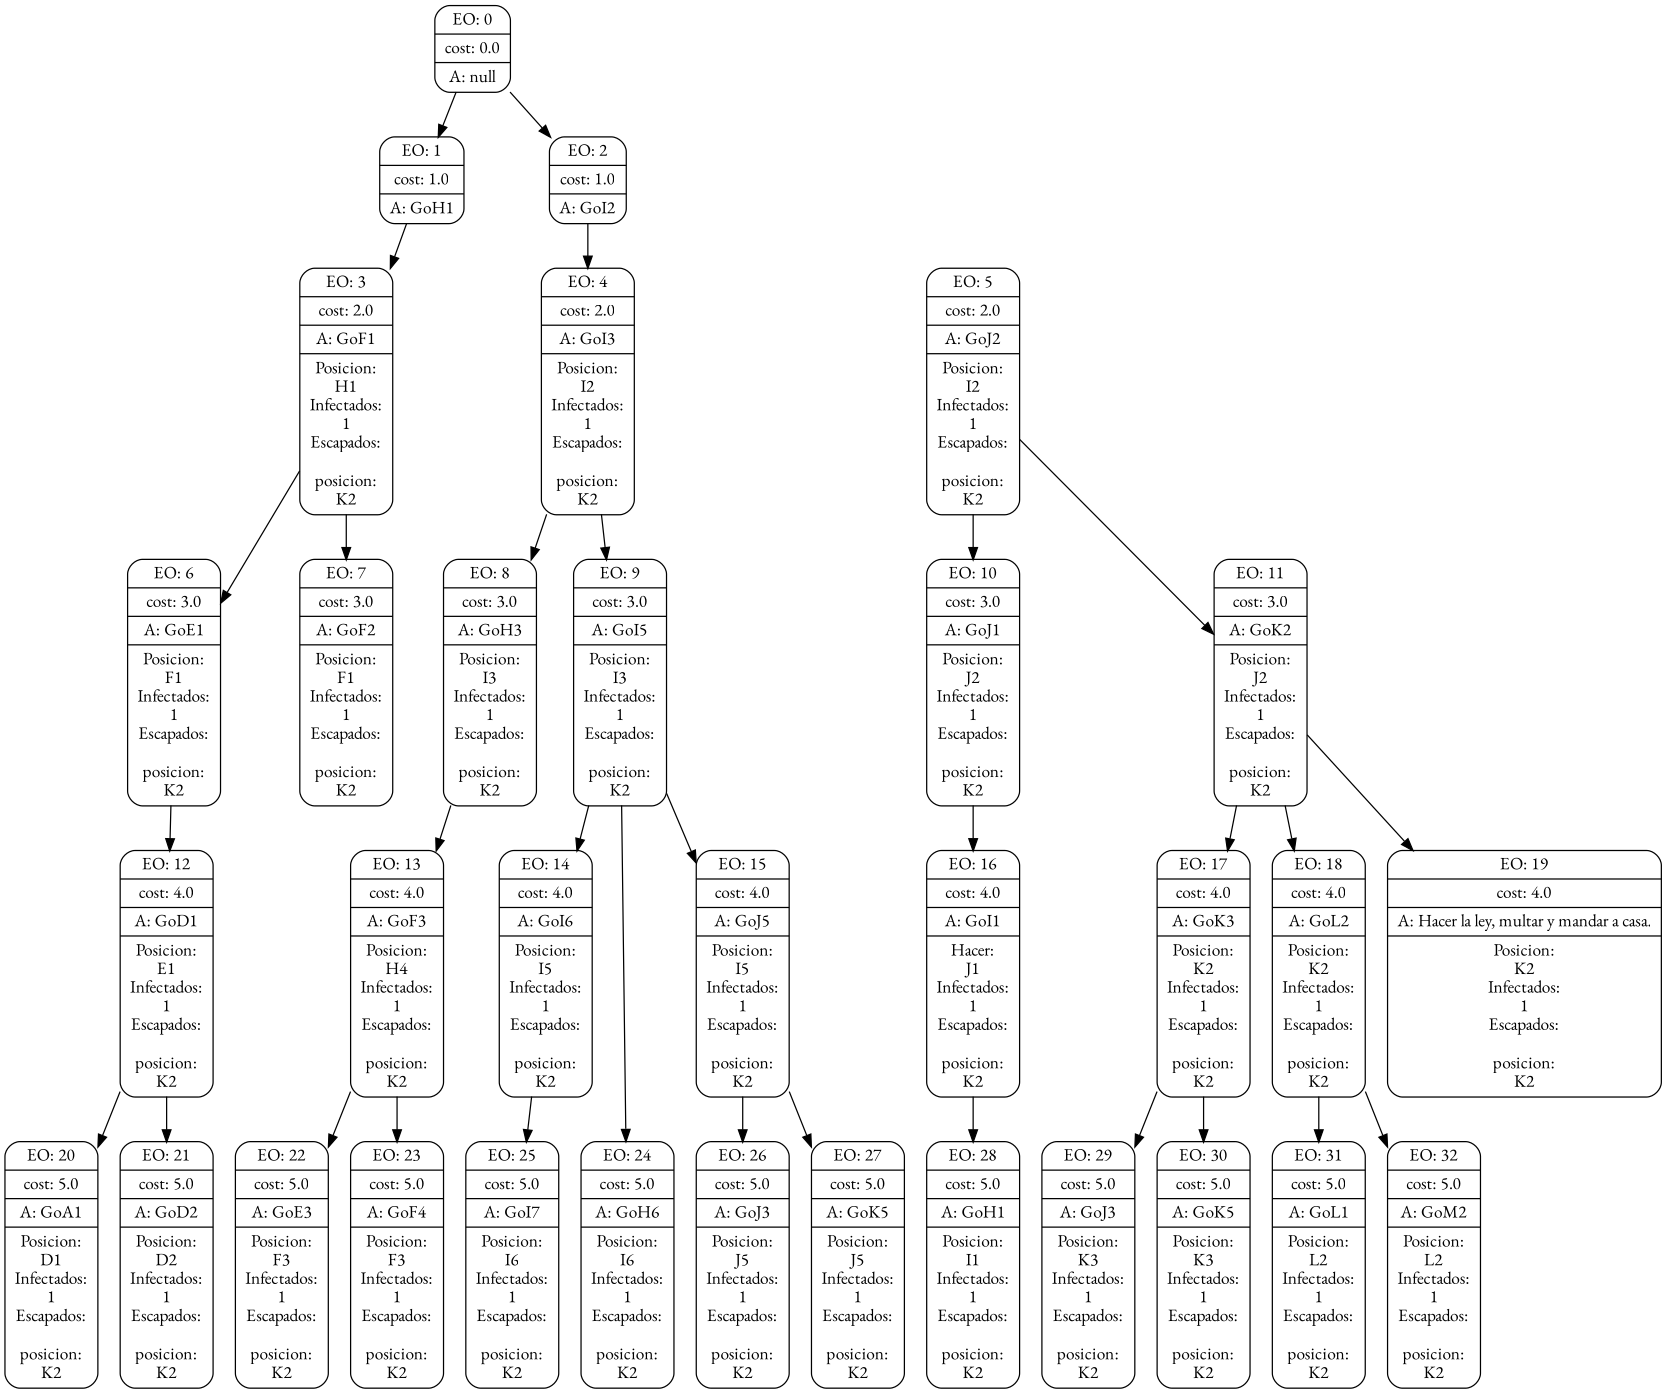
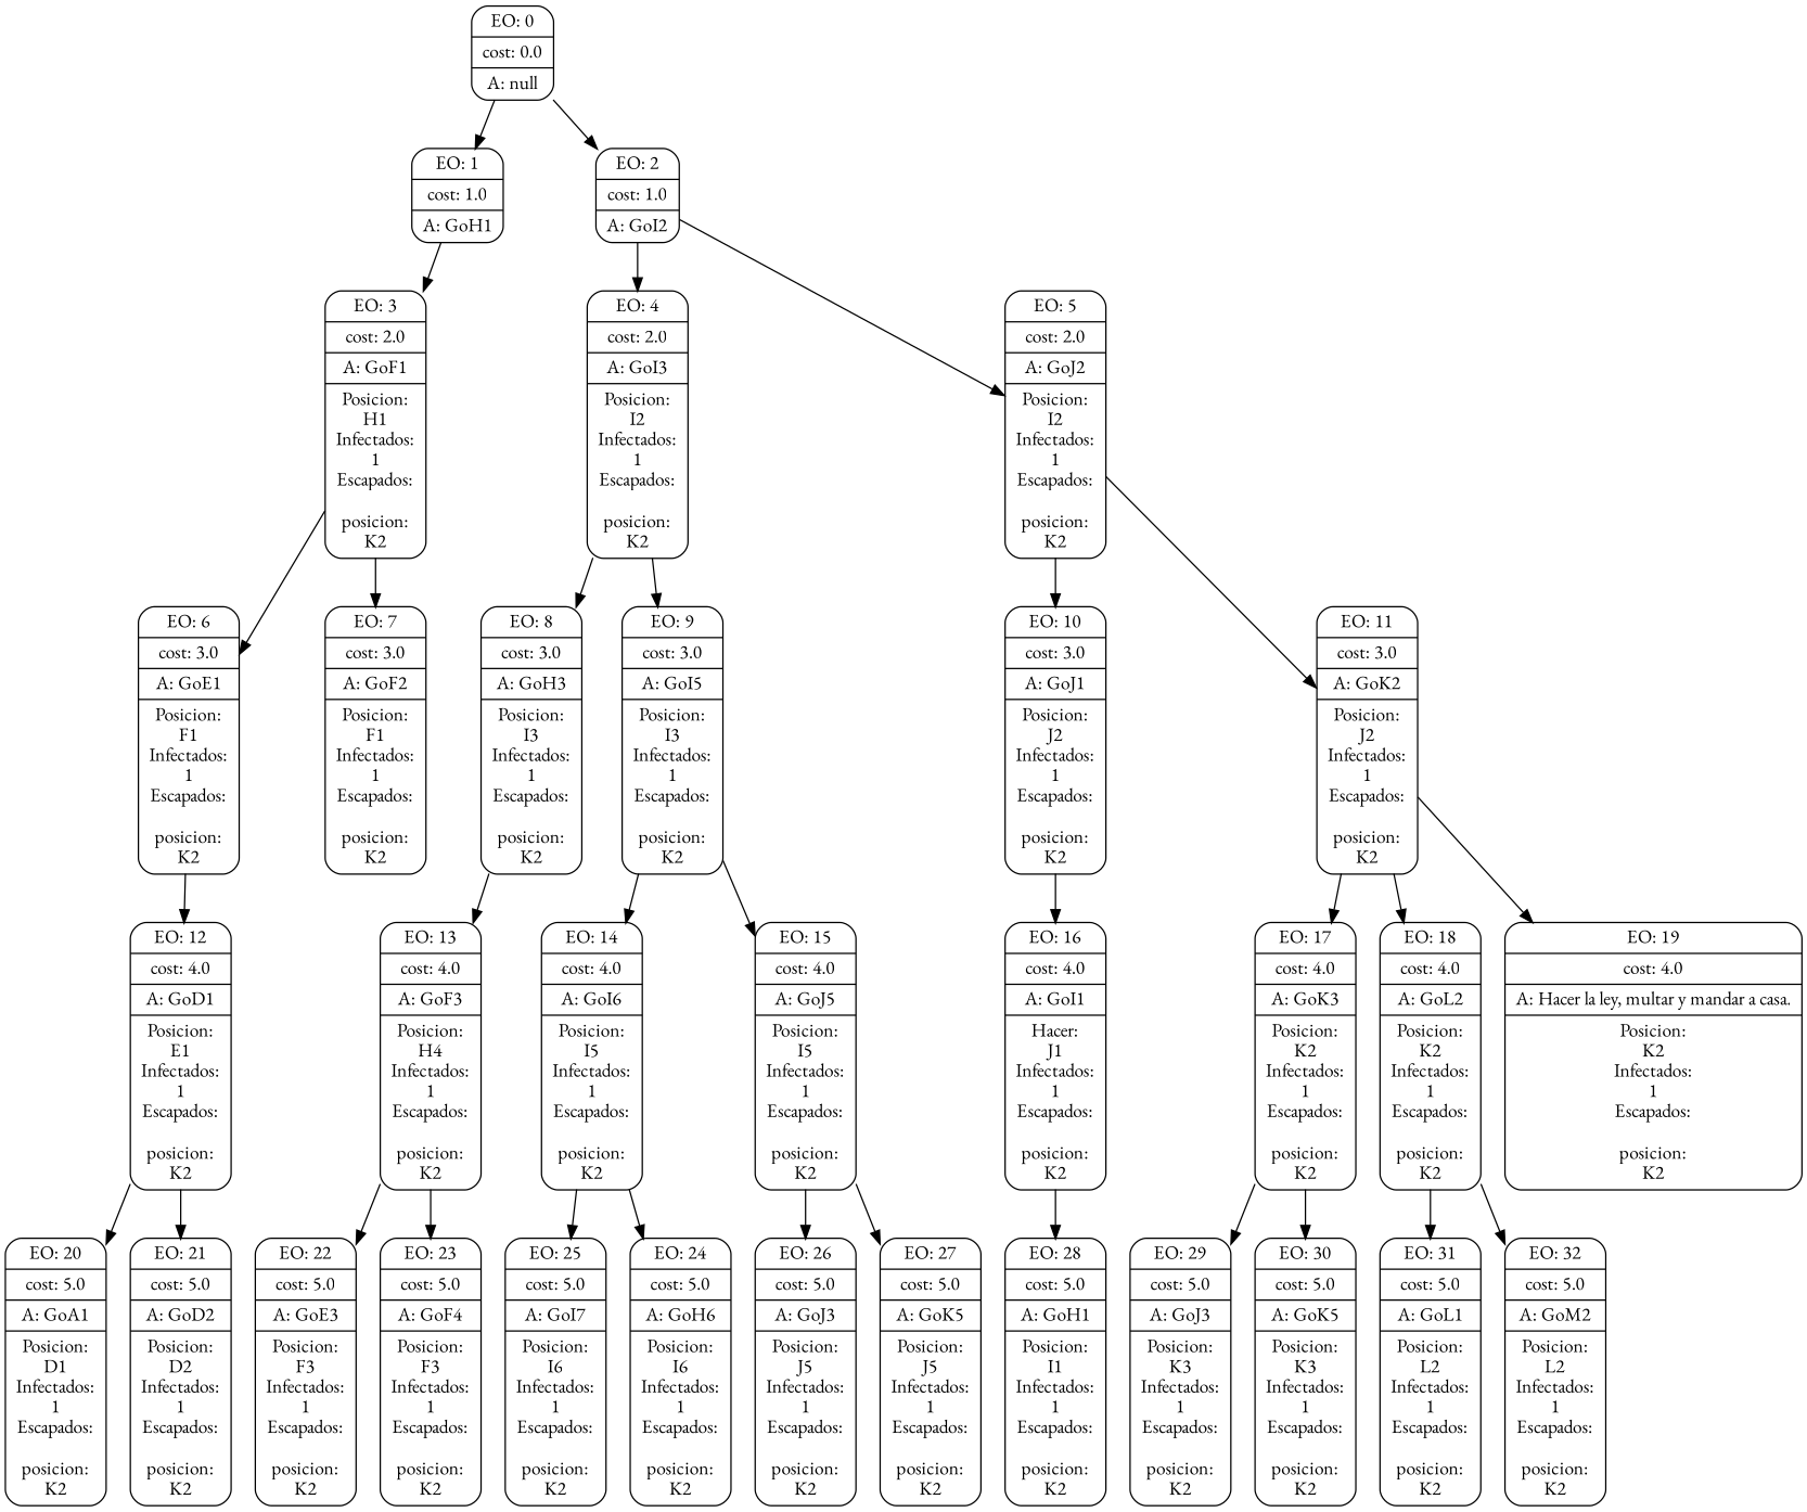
  digraph {
    fontname="EB Garamond"
    node [fontname="EB Garamond" shape=Mrecord]
    edge [fontname="EB Garamond"]
    n1 [label="{EO: 0|cost: 0.0|A: null}"]
    n2 [label="{EO: 1|cost: 1.0|A: GoH1}"]
    n3 [label="{EO: 2|cost: 1.0|A: GoI2}"]
    n4 [label="{EO: 3|cost: 2.0|A: GoF1|Posicion:\nH1\nInfectados:\n1\nEscapados:\n\nposicion:\nK2\n}"]
    n5 [label="{EO: 4|cost: 2.0|A: GoI3|Posicion:\nI2\nInfectados:\n1\nEscapados:\n\nposicion:\nK2\n}"]
    n6 [label="{EO: 5|cost: 2.0|A: GoJ2|Posicion:\nI2\nInfectados:\n1\nEscapados:\n\nposicion:\nK2\n}"]
    n7 [label="{EO: 6|cost: 3.0|A: GoE1|Posicion:\nF1\nInfectados:\n1\nEscapados:\n\nposicion:\nK2\n}"]
    n8 [label="{EO: 7|cost: 3.0|A: GoF2|Posicion:\nF1\nInfectados:\n1\nEscapados:\n\nposicion:\nK2\n}"]
    n9 [label="{EO: 12|cost: 4.0|A: GoD1|Posicion:\nE1\nInfectados:\n1\nEscapados:\n\nposicion:\nK2\n}"]
    n10 [label="{EO: 20|cost: 5.0|A: GoA1|Posicion:\nD1\nInfectados:\n1\nEscapados:\n\nposicion:\nK2\n}"]
    n11 [label="{EO: 21|cost: 5.0|A: GoD2|Posicion:\nD2\nInfectados:\n1\nEscapados:\n\nposicion:\nK2\n}"]
    n12 [label="{EO: 8|cost: 3.0|A: GoH3|Posicion:\nI3\nInfectados:\n1\nEscapados:\n\nposicion:\nK2\n}"]
    n13 [label="{EO: 9|cost: 3.0|A: GoI5|Posicion:\nI3\nInfectados:\n1\nEscapados:\n\nposicion:\nK2\n}"]
    n14 [label="{EO: 10|cost: 3.0|A: GoJ1|Posicion:\nJ2\nInfectados:\n1\nEscapados:\n\nposicion:\nK2\n}"]
    n15 [label="{EO: 11|cost: 3.0|A: GoK2|Posicion:\nJ2\nInfectados:\n1\nEscapados:\n\nposicion:\nK2\n}"]
    n16 [label="{EO: 13|cost: 4.0|A: GoF3|Posicion:\nH4\nInfectados:\n1\nEscapados:\n\nposicion:\nK2\n}"]
    n17 [label="{EO: 14|cost: 4.0|A: GoI6|Posicion:\nI5\nInfectados:\n1\nEscapados:\n\nposicion:\nK2\n}"]
    n18 [label="{EO: 15|cost: 4.0|A: GoJ5|Posicion:\nI5\nInfectados:\n1\nEscapados:\n\nposicion:\nK2\n}"]
    n19 [label="{EO: 22|cost: 5.0|A: GoE3|Posicion:\nF3\nInfectados:\n1\nEscapados:\n\nposicion:\nK2\n}"]
    n20 [label="{EO: 23|cost: 5.0|A: GoF4|Posicion:\nF3\nInfectados:\n1\nEscapados:\n\nposicion:\nK2\n}"]
    n21 [label="{EO: 24|cost: 5.0|A: GoH6|Posicion:\nI6\nInfectados:\n1\nEscapados:\n\nposicion:\nK2\n}"]
    n22 [label="{EO: 25|cost: 5.0|A: GoI7|Posicion:\nI6\nInfectados:\n1\nEscapados:\n\nposicion:\nK2\n}"]
    n23 [label="{EO: 26|cost: 5.0|A: GoJ3|Posicion:\nJ5\nInfectados:\n1\nEscapados:\n\nposicion:\nK2\n}"]
    n24 [label="{EO: 27|cost: 5.0|A: GoK5|Posicion:\nJ5\nInfectados:\n1\nEscapados:\n\nposicion:\nK2\n}"]
    n25 [label="{EO: 16|cost: 4.0|A: GoI1|Hacer:\nJ1\nInfectados:\n1\nEscapados:\n\nposicion:\nK2\n}"]
    n26 [label="{EO: 17|cost: 4.0|A: GoK3|Posicion:\nK2\nInfectados:\n1\nEscapados:\n\nposicion:\nK2\n}"]
    n27 [label="{EO: 18|cost: 4.0|A: GoL2|Posicion:\nK2\nInfectados:\n1\nEscapados:\n\nposicion:\nK2\n}"]
    n28 [label="{EO: 19|cost: 4.0|A: Hacer la ley, multar y mandar a casa.|Posicion:\nK2\nInfectados:\n1\nEscapados:\n\nposicion:\nK2\n}"]
    n29 [label="{EO: 28|cost: 5.0|A: GoH1|Posicion:\nI1\nInfectados:\n1\nEscapados:\n\nposicion:\nK2\n}"]
    n30 [label="{EO: 29|cost: 5.0|A: GoJ3|Posicion:\nK3\nInfectados:\n1\nEscapados:\n\nposicion:\nK2\n}"]
    n31 [label="{EO: 30|cost: 5.0|A: GoK5|Posicion:\nK3\nInfectados:\n1\nEscapados:\n\nposicion:\nK2\n}"]
    n32 [label="{EO: 31|cost: 5.0|A: GoL1|Posicion:\nL2\nInfectados:\n1\nEscapados:\n\nposicion:\nK2\n}"]
    n33 [label="{EO: 32|cost: 5.0|A: GoM2|Posicion:\nL2\nInfectados:\n1\nEscapados:\n\nposicion:\nK2\n}"]
    n1 -> n2
    n1 -> n3
    n2 -> n4
    n3 -> n5
+   n3 -> n6
    n4 -> n7
    n4 -> n8
    n5 -> n12
    n5 -> n13
    n6 -> n14
    n6 -> n15
    n7 -> n9
    n9 -> n10
    n9 -> n11
    n12 -> n16
    n13 -> n17
    n13 -> n18
    n14 -> n25
    n15 -> n26
    n15 -> n27
    n15 -> n28
    n16 -> n19
    n16 -> n20
-   n13 -> n21
+   n17 -> n21
    n17 -> n22
    n18 -> n23
    n18 -> n24
    n25 -> n29
    n26 -> n30
    n26 -> n31
    n27 -> n32
    n27 -> n33
  }
